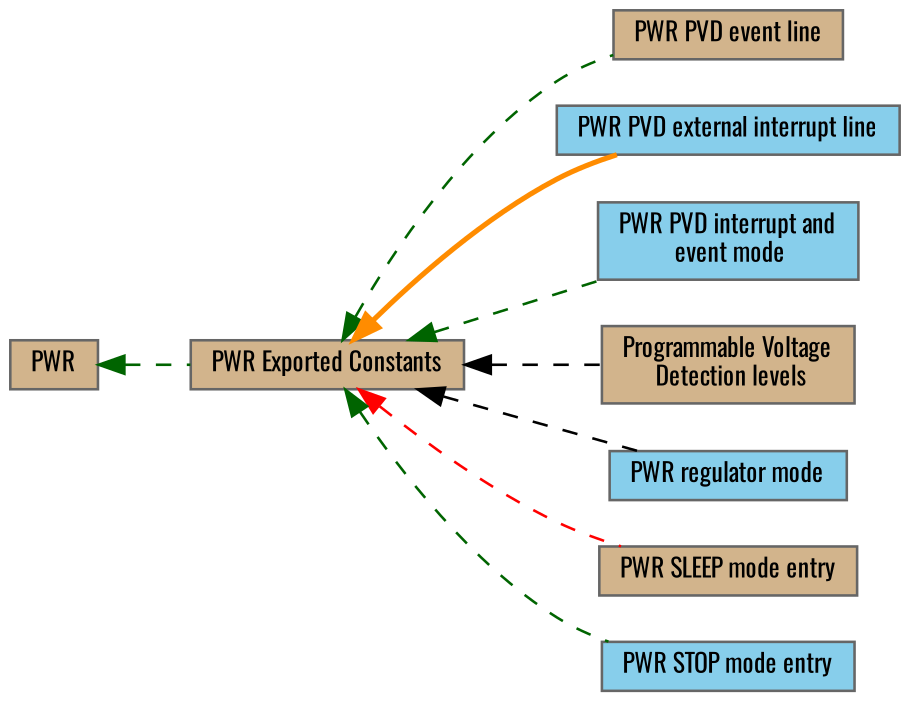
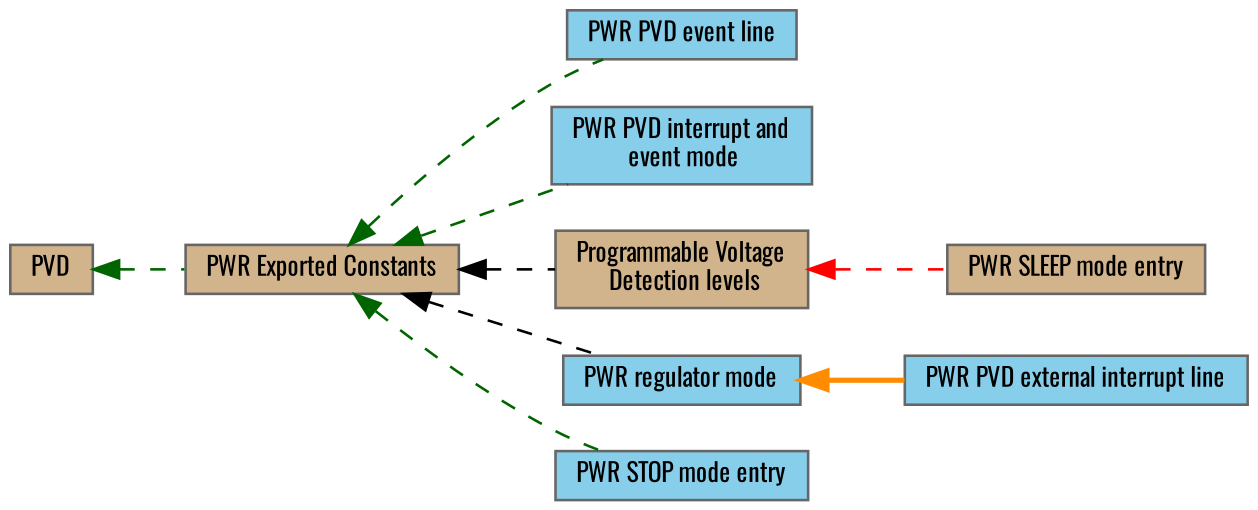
  digraph {
    fontname=Oswald
    rankdir=LR
    node [color=grey40 fillcolor=skyblue fontname=Oswald fontsize=10 shape=box style=filled]
    edge [color=darkgreen dir=back fontname=Oswald fontsize=10 labelfontname=Helvetica labelfontsize=10 shape=plaintext style=dashed]
-   n1 [fillcolor=tan height=0.2 label=PWR width=0.4]
+   n1 [fillcolor=tan height=0.2 label=PVD width=0.4]
    n2 [color=gray40 fillcolor=tan fontcolor=black height=0.2 label="PWR Exported Constants" width=0.4]
-   n3 [fillcolor=tan height=0.2 label="PWR PVD event line" width=0.4]
+   n3 [height=0.2 label="PWR PVD event line" width=0.4]
    n4 [height=0.2 label="PWR PVD external interrupt line" width=0.4]
    n5 [height=0.2 label="PWR PVD interrupt and\l event mode" width=0.4]
    n6 [fillcolor=tan height=0.2 label="Programmable Voltage\l Detection levels" width=0.4]
    n7 [height=0.2 label="PWR regulator mode" width=0.4]
    n8 [fillcolor=tan height=0.2 label="PWR SLEEP mode entry" width=0.4]
    n9 [height=0.2 label="PWR STOP mode entry" width=0.4]
    n1 -> n2
    n2 -> n3
-   n2 -> n4 [color=darkorange style=bold]
+   n7 -> n4 [color=darkorange style=bold]
    n2 -> n5
    n2 -> n6 [color=black]
    n2 -> n7 [color=black]
-   n2 -> n8 [color=red]
+   n6 -> n8 [color=red]
    n2 -> n9
  }
